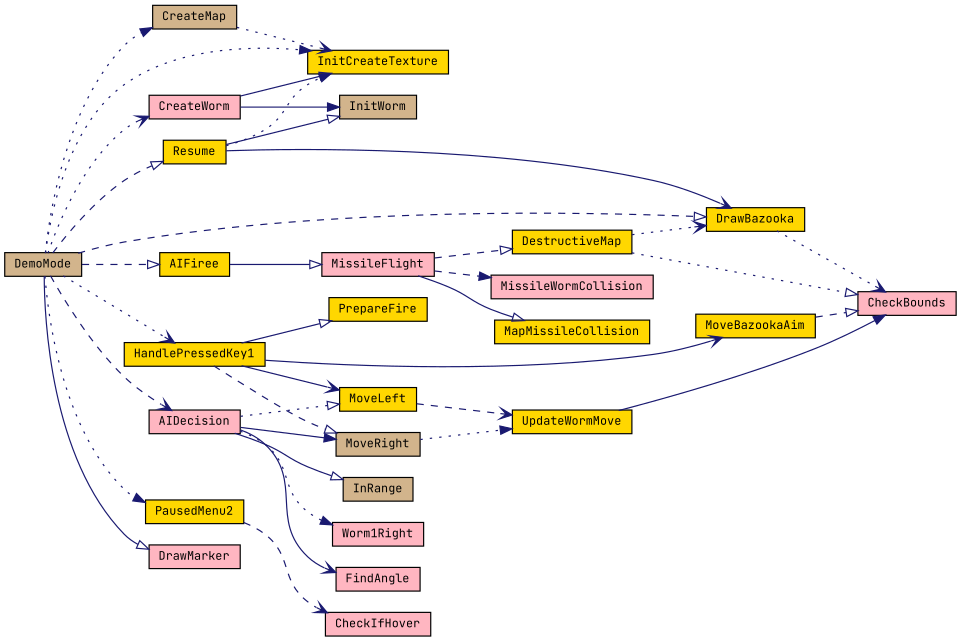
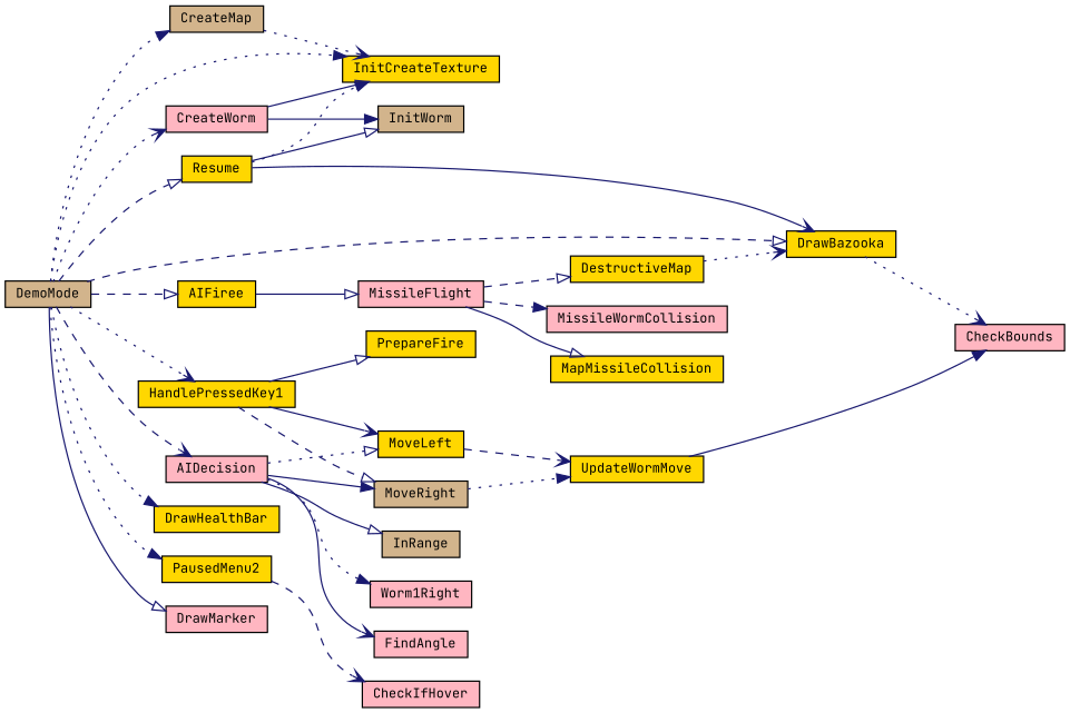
  digraph {
    fontname="JetBrains Mono"
    rankdir=LR
    node [color=black fillcolor=gold fontname="JetBrains Mono" fontsize=10 shape=record style=filled]
    edge [arrowhead=onormal color=midnightblue fontname="JetBrains Mono" fontsize=10 labelfontname=Helvetica labelfontsize=10 style=dotted]
    n1 [fillcolor=tan fontcolor=black height=0.2 label=DemoMode width=0.4]
    n2 [height=0.2 label=InitCreateTexture width=0.4]
    n3 [fillcolor=tan height=0.2 label=CreateMap width=0.4]
    n4 [fillcolor=lightpink height=0.2 label=CreateWorm width=0.4]
    n5 [height=0.2 label=DrawBazooka width=0.4]
+   n6 [height=0.2 label=DrawHealthBar width=0.4]
    n7 [height=0.2 label=HandlePressedKey1 width=0.4]
    n8 [height=0.2 label=PausedMenu2 width=0.4]
    n9 [height=0.2 label=Resume width=0.4]
    n10 [fillcolor=lightpink height=0.2 label=AIDecision width=0.4]
    n11 [height=0.2 label=AIFiree width=0.4]
    n12 [fillcolor=lightpink height=0.2 label=DrawMarker width=0.4]
    n13 [fillcolor=tan height=0.2 label=InitWorm width=0.4]
    n14 [fillcolor=lightpink height=0.2 label=CheckBounds width=0.4]
    n15 [height=0.2 label=MoveLeft width=0.4]
    n16 [fillcolor=tan height=0.2 label=MoveRight width=0.4]
-   n17 [height=0.2 label=MoveBazookaAim width=0.4]
    n18 [height=0.2 label=PrepareFire width=0.4]
    n19 [fillcolor=lightpink height=0.2 label=CheckIfHover width=0.4]
    n20 [fillcolor=tan height=0.2 label=InRange width=0.4]
    n21 [fillcolor=lightpink height=0.2 label=Worm1Right width=0.4]
    n22 [fillcolor=lightpink height=0.2 label=FindAngle width=0.4]
    n23 [fillcolor=lightpink height=0.2 label=MissileFlight width=0.4]
    n24 [height=0.2 label=UpdateWormMove width=0.4]
    n25 [fillcolor=lightpink height=0.2 label=MissileWormCollision width=0.4]
    n26 [height=0.2 label=DestructiveMap width=0.4]
    n27 [height=0.2 label=MapMissileCollision width=0.4]
    n1 -> n2 [arrowhead=normal]
    n1 -> n3 [arrowhead=normal]
    n1 -> n4 [arrowhead=vee]
    n1 -> n5 [style=dashed]
+   n1 -> n6 [arrowhead=normal]
    n1 -> n7 [arrowhead=vee]
    n1 -> n8 [arrowhead=normal]
    n1 -> n9 [style=dashed]
    n1 -> n10 [arrowhead=vee style=dashed]
    n1 -> n11 [style=dashed]
    n1 -> n12 [style=solid]
    n3 -> n2 [arrowhead=vee]
    n4 -> n2 [style=solid]
    n4 -> n13 [arrowhead=normal style=solid]
    n5 -> n14 [arrowhead=vee]
    n7 -> n15 [arrowhead=vee style=solid]
    n7 -> n16 [style=dashed]
-   n7 -> n17 [arrowhead=vee style=solid]
    n7 -> n18 [style=solid]
    n8 -> n19 [arrowhead=vee style=dashed]
    n9 -> n2 [arrowhead=normal]
    n9 -> n5 [arrowhead=vee style=solid]
    n9 -> n13 [style=solid]
    n10 -> n15
    n10 -> n16 [arrowhead=normal style=solid]
    n10 -> n20 [style=solid]
    n10 -> n21 [arrowhead=normal]
    n10 -> n22 [arrowhead=vee style=solid]
    n11 -> n23 [style=solid]
    n15 -> n24 [arrowhead=vee style=dashed]
    n16 -> n24 [arrowhead=normal]
-   n17 -> n14 [style=dashed]
    n23 -> n25 [arrowhead=normal style=dashed]
    n23 -> n26 [style=dashed]
    n23 -> n27 [style=solid]
    n24 -> n14 [arrowhead=normal style=solid]
    n26 -> n5 [arrowhead=vee]
-   n26 -> n14
  }
